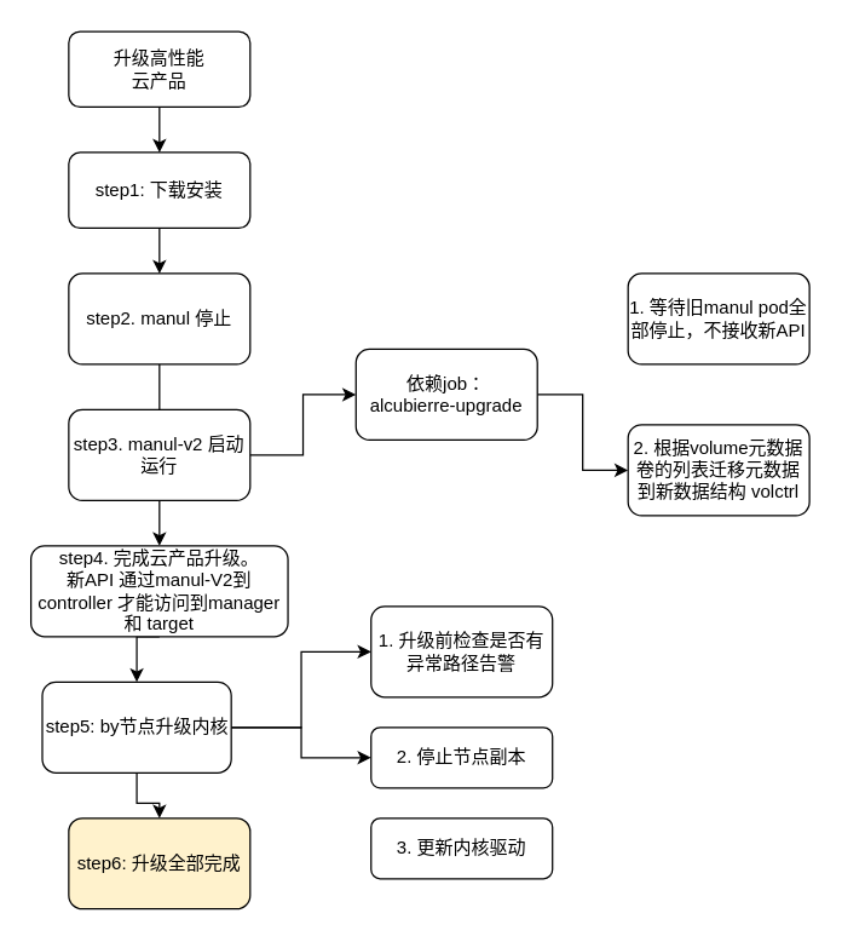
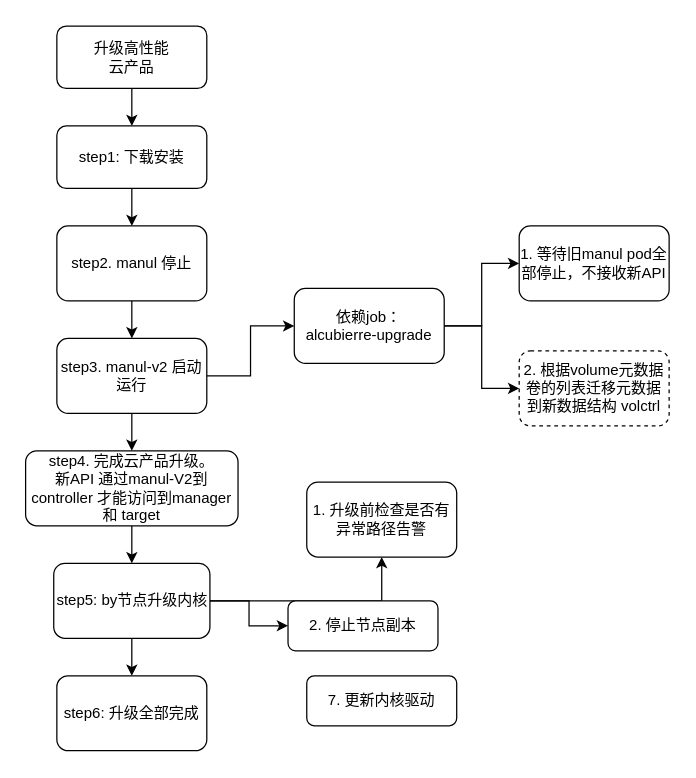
  <mxCell id="0" />
  <mxCell id="1" parent="0" />
  <mxCell id="2" style="edgeStyle=orthogonalEdgeStyle;rounded=0;orthogonalLoop=1;jettySize=auto;html=1;exitX=0.5;exitY=1;exitDx=0;exitDy=0;entryX=0.5;entryY=0;entryDx=0;entryDy=0;" parent="1" source="3" target="5" edge="1"><mxGeometry relative="1" as="geometry" /></mxCell>
  <mxCell id="3" value="升级高性能&lt;div&gt;云产品&lt;/div&gt;" style="rounded=1;whiteSpace=wrap;html=1;" parent="1" vertex="1"><mxGeometry x="45" y="20" width="120" height="50" as="geometry" /></mxCell>
  <mxCell id="4" style="edgeStyle=orthogonalEdgeStyle;rounded=0;orthogonalLoop=1;jettySize=auto;html=1;exitX=0.5;exitY=1;exitDx=0;exitDy=0;entryX=0.5;entryY=0;entryDx=0;entryDy=0;" parent="1" source="5" target="7" edge="1"><mxGeometry relative="1" as="geometry" /></mxCell>
  <mxCell id="5" value="step1: 下载安装" style="rounded=1;whiteSpace=wrap;html=1;" parent="1" vertex="1"><mxGeometry x="45" y="100" width="120" height="50" as="geometry" /></mxCell>
- <mxCell id="6" style="edgeStyle=orthogonalEdgeStyle;rounded=0;orthogonalLoop=1;jettySize=auto;html=1;exitX=0.5;exitY=1;exitDx=0;exitDy=0;entryX=0.5;entryY=0;entryDx=0;entryDy=0;endArrow=none;" parent="1" source="7" target="15" edge="1"><mxGeometry relative="1" as="geometry" /></mxCell>
+ <mxCell id="6" style="edgeStyle=orthogonalEdgeStyle;rounded=0;orthogonalLoop=1;jettySize=auto;html=1;exitX=0.5;exitY=1;exitDx=0;exitDy=0;entryX=0.5;entryY=0;entryDx=0;entryDy=0;" parent="1" source="7" target="15" edge="1"><mxGeometry relative="1" as="geometry" /></mxCell>
  <mxCell id="7" value="step2. manul 停止" style="rounded=1;whiteSpace=wrap;html=1;" parent="1" vertex="1"><mxGeometry x="45" y="180" width="120" height="60" as="geometry" /></mxCell>
+ <mxCell id="8" style="edgeStyle=orthogonalEdgeStyle;rounded=0;orthogonalLoop=1;jettySize=auto;html=1;exitX=1;exitY=0.5;exitDx=0;exitDy=0;entryX=0;entryY=0.5;entryDx=0;entryDy=0;" parent="1" source="10" target="11" edge="1"><mxGeometry relative="1" as="geometry" /></mxCell>
  <mxCell id="9" style="edgeStyle=orthogonalEdgeStyle;rounded=0;orthogonalLoop=1;jettySize=auto;html=1;exitX=1;exitY=0.5;exitDx=0;exitDy=0;entryX=0;entryY=0.5;entryDx=0;entryDy=0;" parent="1" source="10" target="12" edge="1"><mxGeometry relative="1" as="geometry" /></mxCell>
  <mxCell id="10" value="依赖job：&lt;br&gt;alcubierre-upgrade" style="whiteSpace=wrap;html=1;rounded=1;" parent="1" vertex="1"><mxGeometry x="235" y="230" width="120" height="60" as="geometry" /></mxCell>
  <mxCell id="11" value="1. 等待旧manul pod全部停止，不接收新API" style="whiteSpace=wrap;html=1;rounded=1;" parent="1" vertex="1"><mxGeometry x="415" y="180" width="120" height="60" as="geometry" /></mxCell>
- <mxCell id="12" value="2. 根据volume元数据卷的列表迁移元数据到新数据结构 volctrl" style="whiteSpace=wrap;html=1;rounded=1;" parent="1" vertex="1"><mxGeometry x="415" y="280" width="120" height="60" as="geometry" /></mxCell>
+ <mxCell id="12" value="2. 根据volume元数据卷的列表迁移元数据到新数据结构 volctrl" style="whiteSpace=wrap;html=1;rounded=1;dashed=1;" parent="1" vertex="1"><mxGeometry x="415" y="280" width="120" height="60" as="geometry" /></mxCell>
  <mxCell id="13" style="edgeStyle=orthogonalEdgeStyle;rounded=0;orthogonalLoop=1;jettySize=auto;html=1;exitX=1;exitY=0.5;exitDx=0;exitDy=0;entryX=0;entryY=0.5;entryDx=0;entryDy=0;" parent="1" source="15" target="10" edge="1"><mxGeometry relative="1" as="geometry" /></mxCell>
  <mxCell id="14" style="edgeStyle=orthogonalEdgeStyle;rounded=0;orthogonalLoop=1;jettySize=auto;html=1;exitX=0.5;exitY=1;exitDx=0;exitDy=0;" parent="1" source="15" edge="1"><mxGeometry relative="1" as="geometry"><mxPoint x="105" y="360" as="targetPoint" /></mxGeometry></mxCell>
  <mxCell id="15" value="step3. manul-v2 启动运行" style="rounded=1;whiteSpace=wrap;html=1;" parent="1" vertex="1"><mxGeometry x="45" y="270" width="120" height="60" as="geometry" /></mxCell>
  <mxCell id="16" style="edgeStyle=orthogonalEdgeStyle;rounded=0;orthogonalLoop=1;jettySize=auto;html=1;exitX=0.5;exitY=1;exitDx=0;exitDy=0;entryX=0.5;entryY=0;entryDx=0;entryDy=0;" parent="1" source="17" target="21" edge="1"><mxGeometry relative="1" as="geometry" /></mxCell>
  <mxCell id="17" value="step4. 完成云产品升级。&lt;br&gt;新API 通过manul-V2到 controller 才能访问到manager 和 target" style="rounded=1;whiteSpace=wrap;html=1;" parent="1" vertex="1"><mxGeometry x="20" y="360" width="170" height="60" as="geometry" /></mxCell>
  <mxCell id="18" value="" style="edgeStyle=orthogonalEdgeStyle;rounded=0;orthogonalLoop=1;jettySize=auto;html=1;" parent="1" source="21" target="22" edge="1"><mxGeometry relative="1" as="geometry" /></mxCell>
  <mxCell id="19" style="edgeStyle=orthogonalEdgeStyle;rounded=0;orthogonalLoop=1;jettySize=auto;html=1;exitX=1;exitY=0.5;exitDx=0;exitDy=0;entryX=0;entryY=0.5;entryDx=0;entryDy=0;" parent="1" source="21" target="23" edge="1"><mxGeometry relative="1" as="geometry" /></mxCell>
  <mxCell id="20" value="" style="edgeStyle=orthogonalEdgeStyle;rounded=0;orthogonalLoop=1;jettySize=auto;html=1;" parent="1" source="21" target="25" edge="1"><mxGeometry relative="1" as="geometry" /></mxCell>
- <mxCell id="21" value="step5: by节点升级内核" style="rounded=1;whiteSpace=wrap;html=1;" parent="1" vertex="1"><mxGeometry x="27.5" y="450" width="125" height="60" as="geometry" /></mxCell>
- <mxCell id="22" value="1. 升级前检查是否有异常路径告警" style="whiteSpace=wrap;html=1;rounded=1;" parent="1" vertex="1"><mxGeometry x="245" y="400" width="120" height="60" as="geometry" /></mxCell>
- <mxCell id="23" value="2. 停止节点副本" style="whiteSpace=wrap;html=1;rounded=1;" parent="1" vertex="1"><mxGeometry x="245" y="480" width="120" height="40" as="geometry" /></mxCell>
- <mxCell id="24" value="3. 更新内核驱动" style="whiteSpace=wrap;html=1;rounded=1;" parent="1" vertex="1"><mxGeometry x="245" y="540" width="120" height="40" as="geometry" /></mxCell>
- <mxCell id="25" value="step6: 升级全部完成" style="whiteSpace=wrap;html=1;rounded=1;fillColor=#fff2cc;" parent="1" vertex="1"><mxGeometry x="45" y="540" width="120" height="60" as="geometry" /></mxCell>
+ <mxCell id="21" value="step5: by节点升级内核" style="rounded=1;whiteSpace=wrap;html=1;" parent="1" vertex="1"><mxGeometry x="42.5" y="450" width="125" height="60" as="geometry" /></mxCell>
+ <mxCell id="22" value="1. 升级前检查是否有异常路径告警" style="whiteSpace=wrap;html=1;rounded=1;" parent="1" vertex="1"><mxGeometry x="245" y="385" width="120" height="60" as="geometry" /></mxCell>
+ <mxCell id="23" value="2. 停止节点副本" style="whiteSpace=wrap;html=1;rounded=1;" parent="1" vertex="1"><mxGeometry x="230" y="480" width="120" height="40" as="geometry" /></mxCell>
+ <mxCell id="24" value="7. 更新内核驱动" style="whiteSpace=wrap;html=1;rounded=1;" parent="1" vertex="1"><mxGeometry x="245" y="540" width="120" height="40" as="geometry" /></mxCell>
+ <mxCell id="25" value="step6: 升级全部完成" style="whiteSpace=wrap;html=1;rounded=1;" parent="1" vertex="1"><mxGeometry x="45" y="540" width="120" height="60" as="geometry" /></mxCell>
